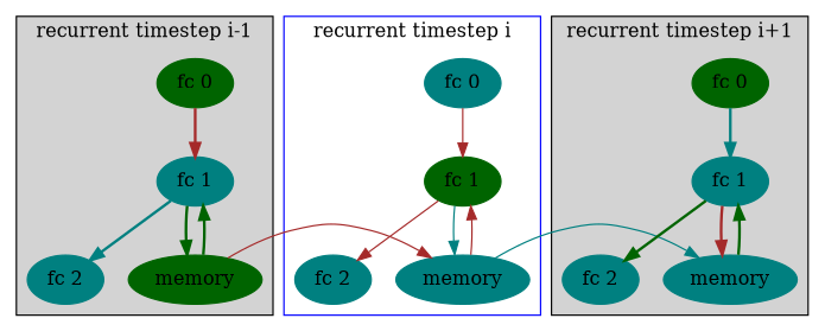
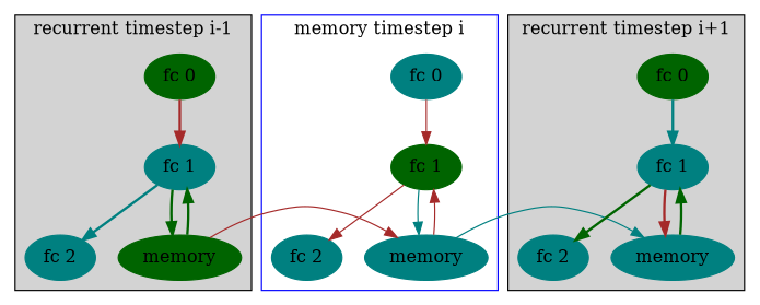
  digraph {
    node [color=teal style=filled]
    edge [color=brown style=bold]
    n1 [color=darkgreen label="fc 0"]
    n2 [label="fc 1"]
    n3 [label="fc 2"]
    n4 [color=darkgreen label=memory]
    n5 [label="fc 0"]
    n6 [label="fc 1" color=darkgreen]
    n7 [label="fc 2"]
    n8 [label=memory]
    n9 [color=darkgreen label="fc 0"]
    n10 [label="fc 1"]
    n11 [label="fc 2"]
    n12 [label=memory]
    subgraph cluster_1 {
      bgcolor=lightgray
      label="recurrent timestep i-1"
      n1
      n2
      n3
      n4
    }
    subgraph cluster_2 {
      color=blue
-     label="recurrent timestep i"
+     label="memory timestep i"
      n5
      n6
      n7
      n8
    }
    subgraph cluster_3 {
      bgcolor=lightgray
      label="recurrent timestep i+1"
      n9
      n10
      n11
      n12
    }
    n1 -> n2
    n2 -> n3 [color=teal]
    n2 -> n4 [color=darkgreen]
    n4 -> n2 [color=darkgreen]
    n4 -> n8 [constraint=false style=solid]
    n5 -> n6 [style=solid]
    n6 -> n7 [style=solid]
    n6 -> n8 [color=teal style=solid]
    n8 -> n6 [style=solid]
    n8 -> n12 [constraint=false style=solid color=teal]
    n9 -> n10 [color=teal]
    n10 -> n11 [color=darkgreen]
    n10 -> n12
    n12 -> n10 [color=darkgreen]
  }
